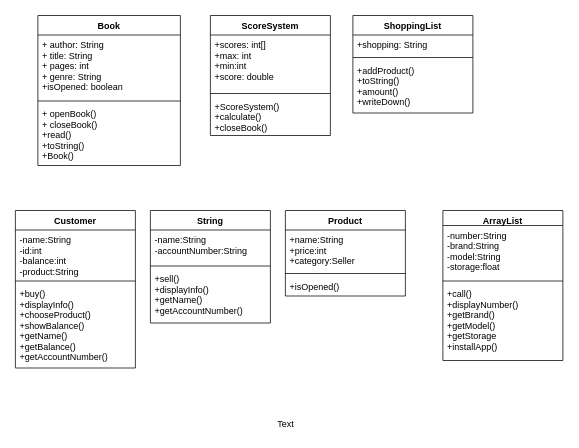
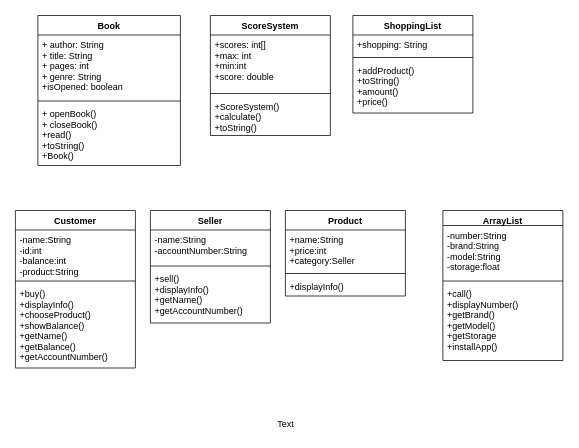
  <mxCell id="0" />
  <mxCell id="1" parent="0" />
  <mxCell id="2" value="Book" style="swimlane;fontStyle=1;align=center;verticalAlign=top;childLayout=stackLayout;horizontal=1;startSize=26;horizontalStack=0;resizeParent=1;resizeParentMax=0;resizeLast=0;collapsible=1;marginBottom=0;" parent="1" vertex="1"><mxGeometry x="50" y="20" width="190" height="200" as="geometry" /></mxCell>
  <mxCell id="3" value="+ author: String&#10;+ title: String&#10;+ pages: int&#10;+ genre: String&#10;+isOpened: boolean" style="text;strokeColor=none;fillColor=none;align=left;verticalAlign=top;spacingLeft=4;spacingRight=4;overflow=hidden;rotatable=0;points=[[0,0.5],[1,0.5]];portConstraint=eastwest;" parent="2" vertex="1"><mxGeometry y="26" width="190" height="84" as="geometry" /></mxCell>
  <mxCell id="4" value="" style="line;strokeWidth=1;fillColor=none;align=left;verticalAlign=middle;spacingTop=-1;spacingLeft=3;spacingRight=3;rotatable=0;labelPosition=right;points=[];portConstraint=eastwest;" parent="2" vertex="1"><mxGeometry y="110" width="190" height="8" as="geometry" /></mxCell>
  <mxCell id="5" value="+ openBook()&#10;+ closeBook()&#10;+read()&#10;+toString()&#10;+Book()" style="text;strokeColor=none;fillColor=none;align=left;verticalAlign=top;spacingLeft=4;spacingRight=4;overflow=hidden;rotatable=0;points=[[0,0.5],[1,0.5]];portConstraint=eastwest;" parent="2" vertex="1"><mxGeometry y="118" width="190" height="82" as="geometry" /></mxCell>
  <mxCell id="6" value="ScoreSystem" style="swimlane;fontStyle=1;align=center;verticalAlign=top;childLayout=stackLayout;horizontal=1;startSize=26;horizontalStack=0;resizeParent=1;resizeParentMax=0;resizeLast=0;collapsible=1;marginBottom=0;" vertex="1" parent="1"><mxGeometry x="280" y="20" width="160" height="160" as="geometry" /></mxCell>
  <mxCell id="7" value="+scores: int[]&#10;+max: int&#10;+min:int&#10;+score: double&#10;" style="text;strokeColor=none;fillColor=none;align=left;verticalAlign=top;spacingLeft=4;spacingRight=4;overflow=hidden;rotatable=0;points=[[0,0.5],[1,0.5]];portConstraint=eastwest;" vertex="1" parent="6"><mxGeometry y="26" width="160" height="74" as="geometry" /></mxCell>
  <mxCell id="8" value="" style="line;strokeWidth=1;fillColor=none;align=left;verticalAlign=middle;spacingTop=-1;spacingLeft=3;spacingRight=3;rotatable=0;labelPosition=right;points=[];portConstraint=eastwest;" vertex="1" parent="6"><mxGeometry y="100" width="160" height="8" as="geometry" /></mxCell>
- <mxCell id="9" value="+ScoreSystem()&#10;+calculate()&#10;+closeBook()&#10;" style="text;strokeColor=none;fillColor=none;align=left;verticalAlign=top;spacingLeft=4;spacingRight=4;overflow=hidden;rotatable=0;points=[[0,0.5],[1,0.5]];portConstraint=eastwest;" vertex="1" parent="6"><mxGeometry y="108" width="160" height="52" as="geometry" /></mxCell>
+ <mxCell id="9" value="+ScoreSystem()&#10;+calculate()&#10;+toString()&#10;" style="text;strokeColor=none;fillColor=none;align=left;verticalAlign=top;spacingLeft=4;spacingRight=4;overflow=hidden;rotatable=0;points=[[0,0.5],[1,0.5]];portConstraint=eastwest;" vertex="1" parent="6"><mxGeometry y="108" width="160" height="52" as="geometry" /></mxCell>
  <mxCell id="10" value="ShoppingList" style="swimlane;fontStyle=1;align=center;verticalAlign=top;childLayout=stackLayout;horizontal=1;startSize=26;horizontalStack=0;resizeParent=1;resizeParentMax=0;resizeLast=0;collapsible=1;marginBottom=0;" vertex="1" parent="1"><mxGeometry x="470" y="20" width="160" height="130" as="geometry" /></mxCell>
  <mxCell id="11" value="+shopping: String" style="text;strokeColor=none;fillColor=none;align=left;verticalAlign=top;spacingLeft=4;spacingRight=4;overflow=hidden;rotatable=0;points=[[0,0.5],[1,0.5]];portConstraint=eastwest;" vertex="1" parent="10"><mxGeometry y="26" width="160" height="26" as="geometry" /></mxCell>
  <mxCell id="12" value="" style="line;strokeWidth=1;fillColor=none;align=left;verticalAlign=middle;spacingTop=-1;spacingLeft=3;spacingRight=3;rotatable=0;labelPosition=right;points=[];portConstraint=eastwest;" vertex="1" parent="10"><mxGeometry y="52" width="160" height="8" as="geometry" /></mxCell>
- <mxCell id="13" value="+addProduct()&#10;+toString()&#10;+amount()&#10;+writeDown()&#10;" style="text;strokeColor=none;fillColor=none;align=left;verticalAlign=top;spacingLeft=4;spacingRight=4;overflow=hidden;rotatable=0;points=[[0,0.5],[1,0.5]];portConstraint=eastwest;" vertex="1" parent="10"><mxGeometry y="60" width="160" height="70" as="geometry" /></mxCell>
- <mxCell id="14" value="String" style="swimlane;fontStyle=1;align=center;verticalAlign=top;childLayout=stackLayout;horizontal=1;startSize=26;horizontalStack=0;resizeParent=1;resizeParentMax=0;resizeLast=0;collapsible=1;marginBottom=0;" vertex="1" parent="1"><mxGeometry x="200" y="280" width="160" height="150" as="geometry" /></mxCell>
+ <mxCell id="13" value="+addProduct()&#10;+toString()&#10;+amount()&#10;+price()&#10;" style="text;strokeColor=none;fillColor=none;align=left;verticalAlign=top;spacingLeft=4;spacingRight=4;overflow=hidden;rotatable=0;points=[[0,0.5],[1,0.5]];portConstraint=eastwest;" vertex="1" parent="10"><mxGeometry y="60" width="160" height="70" as="geometry" /></mxCell>
+ <mxCell id="14" value="Seller" style="swimlane;fontStyle=1;align=center;verticalAlign=top;childLayout=stackLayout;horizontal=1;startSize=26;horizontalStack=0;resizeParent=1;resizeParentMax=0;resizeLast=0;collapsible=1;marginBottom=0;" vertex="1" parent="1"><mxGeometry x="200" y="280" width="160" height="150" as="geometry" /></mxCell>
  <mxCell id="15" value="-name:String&#10;-accountNumber:String" style="text;strokeColor=none;fillColor=none;align=left;verticalAlign=top;spacingLeft=4;spacingRight=4;overflow=hidden;rotatable=0;points=[[0,0.5],[1,0.5]];portConstraint=eastwest;" vertex="1" parent="14"><mxGeometry y="26" width="160" height="44" as="geometry" /></mxCell>
  <mxCell id="16" value="" style="line;strokeWidth=1;fillColor=none;align=left;verticalAlign=middle;spacingTop=-1;spacingLeft=3;spacingRight=3;rotatable=0;labelPosition=right;points=[];portConstraint=eastwest;" vertex="1" parent="14"><mxGeometry y="70" width="160" height="8" as="geometry" /></mxCell>
  <mxCell id="17" value="+sell()&#10;+displayInfo()&#10;+getName()&#10;+getAccountNumber()" style="text;strokeColor=none;fillColor=none;align=left;verticalAlign=top;spacingLeft=4;spacingRight=4;overflow=hidden;rotatable=0;points=[[0,0.5],[1,0.5]];portConstraint=eastwest;" vertex="1" parent="14"><mxGeometry y="78" width="160" height="72" as="geometry" /></mxCell>
  <mxCell id="18" value="Customer" style="swimlane;fontStyle=1;align=center;verticalAlign=top;childLayout=stackLayout;horizontal=1;startSize=26;horizontalStack=0;resizeParent=1;resizeParentMax=0;resizeLast=0;collapsible=1;marginBottom=0;" vertex="1" parent="1"><mxGeometry x="20" y="280" width="160" height="210" as="geometry" /></mxCell>
  <mxCell id="19" value="-name:String&#10;-id:int&#10;-balance:int&#10;-product:String" style="text;strokeColor=none;fillColor=none;align=left;verticalAlign=top;spacingLeft=4;spacingRight=4;overflow=hidden;rotatable=0;points=[[0,0.5],[1,0.5]];portConstraint=eastwest;" vertex="1" parent="18"><mxGeometry y="26" width="160" height="64" as="geometry" /></mxCell>
  <mxCell id="20" value="" style="line;strokeWidth=1;fillColor=none;align=left;verticalAlign=middle;spacingTop=-1;spacingLeft=3;spacingRight=3;rotatable=0;labelPosition=right;points=[];portConstraint=eastwest;" vertex="1" parent="18"><mxGeometry y="90" width="160" height="8" as="geometry" /></mxCell>
  <mxCell id="21" value="+buy()&#10;+displayInfo()&#10;+chooseProduct()&#10;+showBalance()&#10;+getName()&#10;+getBalance()&#10;+getAccountNumber()" style="text;strokeColor=none;fillColor=none;align=left;verticalAlign=top;spacingLeft=4;spacingRight=4;overflow=hidden;rotatable=0;points=[[0,0.5],[1,0.5]];portConstraint=eastwest;" vertex="1" parent="18"><mxGeometry y="98" width="160" height="112" as="geometry" /></mxCell>
  <mxCell id="22" value="Product" style="swimlane;fontStyle=1;align=center;verticalAlign=top;childLayout=stackLayout;horizontal=1;startSize=26;horizontalStack=0;resizeParent=1;resizeParentMax=0;resizeLast=0;collapsible=1;marginBottom=0;" vertex="1" parent="1"><mxGeometry x="380" y="280" width="160" height="114" as="geometry" /></mxCell>
  <mxCell id="23" value="+name:String&#10;+price:int&#10;+category:Seller" style="text;strokeColor=none;fillColor=none;align=left;verticalAlign=top;spacingLeft=4;spacingRight=4;overflow=hidden;rotatable=0;points=[[0,0.5],[1,0.5]];portConstraint=eastwest;" vertex="1" parent="22"><mxGeometry y="26" width="160" height="54" as="geometry" /></mxCell>
  <mxCell id="24" value="" style="line;strokeWidth=1;fillColor=none;align=left;verticalAlign=middle;spacingTop=-1;spacingLeft=3;spacingRight=3;rotatable=0;labelPosition=right;points=[];portConstraint=eastwest;" vertex="1" parent="22"><mxGeometry y="80" width="160" height="8" as="geometry" /></mxCell>
- <mxCell id="25" value="+isOpened()" style="text;strokeColor=none;fillColor=none;align=left;verticalAlign=top;spacingLeft=4;spacingRight=4;overflow=hidden;rotatable=0;points=[[0,0.5],[1,0.5]];portConstraint=eastwest;" vertex="1" parent="22"><mxGeometry y="88" width="160" height="26" as="geometry" /></mxCell>
+ <mxCell id="25" value="+displayInfo()" style="text;strokeColor=none;fillColor=none;align=left;verticalAlign=top;spacingLeft=4;spacingRight=4;overflow=hidden;rotatable=0;points=[[0,0.5],[1,0.5]];portConstraint=eastwest;" vertex="1" parent="22"><mxGeometry y="88" width="160" height="26" as="geometry" /></mxCell>
  <mxCell id="26" value="ArrayList" style="swimlane;fontStyle=1;align=center;verticalAlign=top;childLayout=stackLayout;horizontal=1;startSize=20;horizontalStack=0;resizeParent=1;resizeParentMax=0;resizeLast=0;collapsible=1;marginBottom=0;" vertex="1" parent="1"><mxGeometry x="590" y="280" width="160" height="200" as="geometry" /></mxCell>
  <mxCell id="27" value="-number:String&#10;-brand:String&#10;-model:String&#10;-storage:float" style="text;strokeColor=none;fillColor=none;align=left;verticalAlign=top;spacingLeft=4;spacingRight=4;overflow=hidden;rotatable=0;points=[[0,0.5],[1,0.5]];portConstraint=eastwest;" vertex="1" parent="26"><mxGeometry y="20" width="160" height="70" as="geometry" /></mxCell>
  <mxCell id="28" value="" style="line;strokeWidth=1;fillColor=none;align=left;verticalAlign=middle;spacingTop=-1;spacingLeft=3;spacingRight=3;rotatable=0;labelPosition=right;points=[];portConstraint=eastwest;" vertex="1" parent="26"><mxGeometry y="90" width="160" height="8" as="geometry" /></mxCell>
  <mxCell id="29" value="+call()&#10;+displayNumber()&#10;+getBrand()&#10;+getModel()&#10;+getStorage&#10;+installApp()" style="text;strokeColor=none;fillColor=none;align=left;verticalAlign=top;spacingLeft=4;spacingRight=4;overflow=hidden;rotatable=0;points=[[0,0.5],[1,0.5]];portConstraint=eastwest;" vertex="1" parent="26"><mxGeometry y="98" width="160" height="102" as="geometry" /></mxCell>
  <mxCell id="30" value="Text" style="text;html=1;align=center;verticalAlign=middle;resizable=0;points=[];autosize=1;strokeColor=none;fillColor=none;" vertex="1" parent="1"><mxGeometry x="360" y="555" width="40" height="20" as="geometry" /></mxCell>
